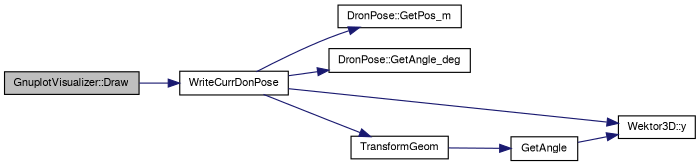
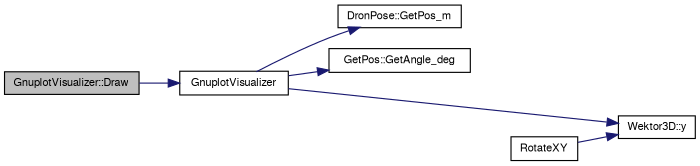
  digraph {
    rankdir=LR
    node [color=black fillcolor=white fontname=FreeSans fontsize=10 shape=record style=filled]
    edge [color=midnightblue fontname=FreeSans fontsize=10 labelfontname=FreeSans labelfontsize=10 style=solid]
    n1 [fillcolor=grey75 fontcolor=black height=0.2 label="GnuplotVisualizer::Draw" width=0.4]
-   n2 [height=0.2 label=WriteCurrDonPose width=0.4]
+   n2 [height=0.2 label=GnuplotVisualizer width=0.4]
    n3 [height=0.2 label="DronPose::GetPos_m" width=0.4]
-   n4 [height=0.2 label="DronPose::GetAngle_deg" width=0.4]
+   n4 [height=0.2 label="GetPos::GetAngle_deg" width=0.4]
    n5 [height=0.2 label="Wektor3D::y" width=0.4]
-   n6 [height=0.2 label=TransformGeom width=0.4]
-   n7 [height=0.2 label=GetAngle width=0.4]
+   n7 [height=0.2 label=RotateXY width=0.4]
    n1 -> n2
    n2 -> n3
    n2 -> n4
    n2 -> n5
-   n2 -> n6
-   n6 -> n7
    n7 -> n5
  }
